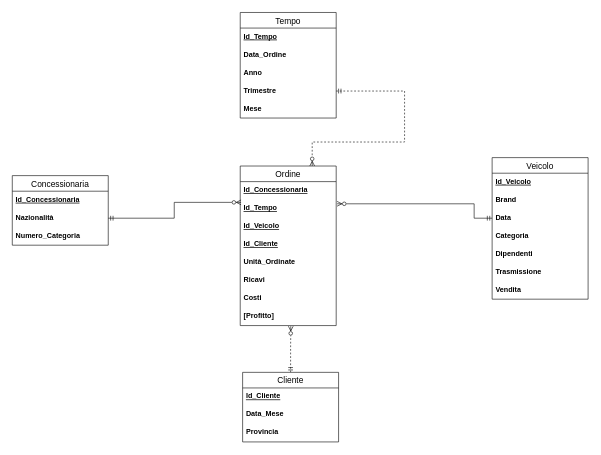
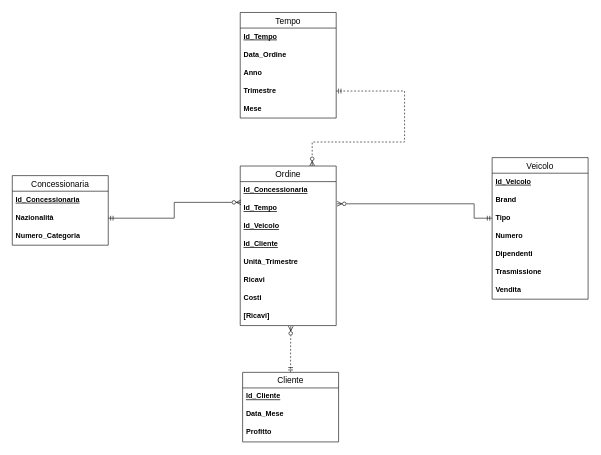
  <mxCell id="0" />
  <mxCell id="1" parent="0" />
  <mxCell id="2" value="Ordine" style="swimlane;fontStyle=0;childLayout=stackLayout;horizontal=1;startSize=26;horizontalStack=0;resizeParent=1;resizeParentMax=0;resizeLast=0;collapsible=1;marginBottom=0;align=center;fontSize=14;" parent="1" vertex="1"><mxGeometry x="400" y="276" width="160" height="266" as="geometry" /></mxCell>
  <mxCell id="3" value="Id_Concessionaria" style="text;strokeColor=none;fillColor=none;spacingLeft=4;spacingRight=4;overflow=hidden;rotatable=0;points=[[0,0.5],[1,0.5]];portConstraint=eastwest;fontSize=12;fontStyle=5" parent="2" vertex="1"><mxGeometry y="26" width="160" height="30" as="geometry" /></mxCell>
  <mxCell id="4" value="Id_Tempo" style="text;strokeColor=none;fillColor=none;spacingLeft=4;spacingRight=4;overflow=hidden;rotatable=0;points=[[0,0.5],[1,0.5]];portConstraint=eastwest;fontSize=12;fontStyle=5" parent="2" vertex="1"><mxGeometry y="56" width="160" height="30" as="geometry" /></mxCell>
  <mxCell id="5" value="Id_Veicolo" style="text;strokeColor=none;fillColor=none;spacingLeft=4;spacingRight=4;overflow=hidden;rotatable=0;points=[[0,0.5],[1,0.5]];portConstraint=eastwest;fontSize=12;fontStyle=5" parent="2" vertex="1"><mxGeometry y="86" width="160" height="30" as="geometry" /></mxCell>
  <mxCell id="6" value="Id_Cliente" style="text;strokeColor=none;fillColor=none;spacingLeft=4;spacingRight=4;overflow=hidden;rotatable=0;points=[[0,0.5],[1,0.5]];portConstraint=eastwest;fontSize=12;fontStyle=5" parent="2" vertex="1"><mxGeometry y="116" width="160" height="30" as="geometry" /></mxCell>
- <mxCell id="7" value="Unità_Ordinate" style="text;strokeColor=none;fillColor=none;spacingLeft=4;spacingRight=4;overflow=hidden;rotatable=0;points=[[0,0.5],[1,0.5]];portConstraint=eastwest;fontSize=12;fontStyle=1" parent="2" vertex="1"><mxGeometry y="146" width="160" height="30" as="geometry" /></mxCell>
+ <mxCell id="7" value="Unità_Trimestre" style="text;strokeColor=none;fillColor=none;spacingLeft=4;spacingRight=4;overflow=hidden;rotatable=0;points=[[0,0.5],[1,0.5]];portConstraint=eastwest;fontSize=12;fontStyle=1" parent="2" vertex="1"><mxGeometry y="146" width="160" height="30" as="geometry" /></mxCell>
  <mxCell id="8" value="Ricavi" style="text;strokeColor=none;fillColor=none;spacingLeft=4;spacingRight=4;overflow=hidden;rotatable=0;points=[[0,0.5],[1,0.5]];portConstraint=eastwest;fontSize=12;fontStyle=1" parent="2" vertex="1"><mxGeometry y="176" width="160" height="30" as="geometry" /></mxCell>
  <mxCell id="9" value="Costi" style="text;strokeColor=none;fillColor=none;spacingLeft=4;spacingRight=4;overflow=hidden;rotatable=0;points=[[0,0.5],[1,0.5]];portConstraint=eastwest;fontSize=12;fontStyle=1" vertex="1" parent="2"><mxGeometry y="206" width="160" height="30" as="geometry" /></mxCell>
- <mxCell id="10" value="[Profitto]" style="text;strokeColor=none;fillColor=none;spacingLeft=4;spacingRight=4;overflow=hidden;rotatable=0;points=[[0,0.5],[1,0.5]];portConstraint=eastwest;fontSize=12;fontStyle=1" vertex="1" parent="2"><mxGeometry y="236" width="160" height="30" as="geometry" /></mxCell>
+ <mxCell id="10" value="[Ricavi]" style="text;strokeColor=none;fillColor=none;spacingLeft=4;spacingRight=4;overflow=hidden;rotatable=0;points=[[0,0.5],[1,0.5]];portConstraint=eastwest;fontSize=12;fontStyle=1" vertex="1" parent="2"><mxGeometry y="236" width="160" height="30" as="geometry" /></mxCell>
  <mxCell id="11" value="Veicolo" style="swimlane;fontStyle=0;childLayout=stackLayout;horizontal=1;startSize=26;horizontalStack=0;resizeParent=1;resizeParentMax=0;resizeLast=0;collapsible=1;marginBottom=0;align=center;fontSize=14;" parent="1" vertex="1"><mxGeometry x="820" y="262" width="160" height="236" as="geometry" /></mxCell>
  <mxCell id="12" value="Id_Veicolo" style="text;strokeColor=none;fillColor=none;spacingLeft=4;spacingRight=4;overflow=hidden;rotatable=0;points=[[0,0.5],[1,0.5]];portConstraint=eastwest;fontSize=12;fontStyle=5" parent="11" vertex="1"><mxGeometry y="26" width="160" height="30" as="geometry" /></mxCell>
  <mxCell id="13" value="Brand" style="text;strokeColor=none;fillColor=none;spacingLeft=4;spacingRight=4;overflow=hidden;rotatable=0;points=[[0,0.5],[1,0.5]];portConstraint=eastwest;fontSize=12;fontStyle=1" parent="11" vertex="1"><mxGeometry y="56" width="160" height="30" as="geometry" /></mxCell>
- <mxCell id="14" value="Data" style="text;strokeColor=none;fillColor=none;spacingLeft=4;spacingRight=4;overflow=hidden;rotatable=0;points=[[0,0.5],[1,0.5]];portConstraint=eastwest;fontSize=12;fontStyle=1" parent="11" vertex="1"><mxGeometry y="86" width="160" height="30" as="geometry" /></mxCell>
- <mxCell id="15" value="Categoria" style="text;strokeColor=none;fillColor=none;spacingLeft=4;spacingRight=4;overflow=hidden;rotatable=0;points=[[0,0.5],[1,0.5]];portConstraint=eastwest;fontSize=12;fontStyle=1" vertex="1" parent="11"><mxGeometry y="116" width="160" height="30" as="geometry" /></mxCell>
+ <mxCell id="14" value="Tipo" style="text;strokeColor=none;fillColor=none;spacingLeft=4;spacingRight=4;overflow=hidden;rotatable=0;points=[[0,0.5],[1,0.5]];portConstraint=eastwest;fontSize=12;fontStyle=1" parent="11" vertex="1"><mxGeometry y="86" width="160" height="30" as="geometry" /></mxCell>
+ <mxCell id="15" value="Numero" style="text;strokeColor=none;fillColor=none;spacingLeft=4;spacingRight=4;overflow=hidden;rotatable=0;points=[[0,0.5],[1,0.5]];portConstraint=eastwest;fontSize=12;fontStyle=1" vertex="1" parent="11"><mxGeometry y="116" width="160" height="30" as="geometry" /></mxCell>
  <mxCell id="16" value="Dipendenti" style="text;strokeColor=none;fillColor=none;spacingLeft=4;spacingRight=4;overflow=hidden;rotatable=0;points=[[0,0.5],[1,0.5]];portConstraint=eastwest;fontSize=12;fontStyle=1" vertex="1" parent="11"><mxGeometry y="146" width="160" height="30" as="geometry" /></mxCell>
  <mxCell id="17" value="Trasmissione" style="text;strokeColor=none;fillColor=none;spacingLeft=4;spacingRight=4;overflow=hidden;rotatable=0;points=[[0,0.5],[1,0.5]];portConstraint=eastwest;fontSize=12;fontStyle=1" vertex="1" parent="11"><mxGeometry y="176" width="160" height="30" as="geometry" /></mxCell>
  <mxCell id="18" value="Vendita" style="text;strokeColor=none;fillColor=none;spacingLeft=4;spacingRight=4;overflow=hidden;rotatable=0;points=[[0,0.5],[1,0.5]];portConstraint=eastwest;fontSize=12;fontStyle=1" vertex="1" parent="11"><mxGeometry y="206" width="160" height="30" as="geometry" /></mxCell>
  <mxCell id="19" value="Concessionaria" style="swimlane;fontStyle=0;childLayout=stackLayout;horizontal=1;startSize=26;horizontalStack=0;resizeParent=1;resizeParentMax=0;resizeLast=0;collapsible=1;marginBottom=0;align=center;fontSize=14;" parent="1" vertex="1"><mxGeometry x="20" y="292" width="160" height="116" as="geometry" /></mxCell>
  <mxCell id="20" value="Id_Concessionaria" style="text;strokeColor=none;fillColor=none;spacingLeft=4;spacingRight=4;overflow=hidden;rotatable=0;points=[[0,0.5],[1,0.5]];portConstraint=eastwest;fontSize=12;fontStyle=5" parent="19" vertex="1"><mxGeometry y="26" width="160" height="30" as="geometry" /></mxCell>
  <mxCell id="21" value="Nazionalità" style="text;strokeColor=none;fillColor=none;spacingLeft=4;spacingRight=4;overflow=hidden;rotatable=0;points=[[0,0.5],[1,0.5]];portConstraint=eastwest;fontSize=12;fontStyle=1" parent="19" vertex="1"><mxGeometry y="56" width="160" height="30" as="geometry" /></mxCell>
  <mxCell id="22" value="Numero_Categoria" style="text;strokeColor=none;fillColor=none;spacingLeft=4;spacingRight=4;overflow=hidden;rotatable=0;points=[[0,0.5],[1,0.5]];portConstraint=eastwest;fontSize=12;fontStyle=1" parent="19" vertex="1"><mxGeometry y="86" width="160" height="30" as="geometry" /></mxCell>
  <mxCell id="23" value="Tempo" style="swimlane;fontStyle=0;childLayout=stackLayout;horizontal=1;startSize=26;horizontalStack=0;resizeParent=1;resizeParentMax=0;resizeLast=0;collapsible=1;marginBottom=0;align=center;fontSize=14;" parent="1" vertex="1"><mxGeometry x="400" y="20" width="160" height="176" as="geometry" /></mxCell>
  <mxCell id="24" value="Id_Tempo" style="text;strokeColor=none;fillColor=none;spacingLeft=4;spacingRight=4;overflow=hidden;rotatable=0;points=[[0,0.5],[1,0.5]];portConstraint=eastwest;fontSize=12;fontStyle=5" parent="23" vertex="1"><mxGeometry y="26" width="160" height="30" as="geometry" /></mxCell>
  <mxCell id="25" value="Data_Ordine" style="text;strokeColor=none;fillColor=none;spacingLeft=4;spacingRight=4;overflow=hidden;rotatable=0;points=[[0,0.5],[1,0.5]];portConstraint=eastwest;fontSize=12;fontStyle=1" parent="23" vertex="1"><mxGeometry y="56" width="160" height="30" as="geometry" /></mxCell>
  <mxCell id="26" value="Anno" style="text;strokeColor=none;fillColor=none;spacingLeft=4;spacingRight=4;overflow=hidden;rotatable=0;points=[[0,0.5],[1,0.5]];portConstraint=eastwest;fontSize=12;fontStyle=1" parent="23" vertex="1"><mxGeometry y="86" width="160" height="30" as="geometry" /></mxCell>
  <mxCell id="27" value="Trimestre" style="text;strokeColor=none;fillColor=none;spacingLeft=4;spacingRight=4;overflow=hidden;rotatable=0;points=[[0,0.5],[1,0.5]];portConstraint=eastwest;fontSize=12;fontStyle=1" parent="23" vertex="1"><mxGeometry y="116" width="160" height="30" as="geometry" /></mxCell>
  <mxCell id="28" value="Mese" style="text;strokeColor=none;fillColor=none;spacingLeft=4;spacingRight=4;overflow=hidden;rotatable=0;points=[[0,0.5],[1,0.5]];portConstraint=eastwest;fontSize=12;fontStyle=1" parent="23" vertex="1"><mxGeometry y="146" width="160" height="30" as="geometry" /></mxCell>
  <mxCell id="29" style="edgeStyle=orthogonalEdgeStyle;rounded=0;orthogonalLoop=1;jettySize=auto;html=1;startArrow=ERmandOne;startFill=0;endArrow=ERzeroToMany;endFill=0;exitX=1;exitY=0.5;exitDx=0;exitDy=0;entryX=0.75;entryY=0;entryDx=0;entryDy=0;dashed=1;" parent="1" edge="1" target="2" source="27"><mxGeometry relative="1" as="geometry"><mxPoint x="480" y="248" as="sourcePoint" /><mxPoint x="480" y="332" as="targetPoint" /><Array as="points"><mxPoint x="674" y="151" /><mxPoint x="674" y="236" /><mxPoint x="520" y="236" /></Array></mxGeometry></mxCell>
  <mxCell id="30" style="edgeStyle=orthogonalEdgeStyle;rounded=0;orthogonalLoop=1;jettySize=auto;html=1;exitX=1;exitY=0.5;exitDx=0;exitDy=0;entryX=0.009;entryY=0.153;entryDx=0;entryDy=0;entryPerimeter=0;endArrow=ERzeroToMany;endFill=0;startArrow=ERmandOne;startFill=0;" parent="1" source="21" target="4" edge="1"><mxGeometry relative="1" as="geometry" /></mxCell>
  <mxCell id="31" style="edgeStyle=orthogonalEdgeStyle;rounded=0;orthogonalLoop=1;jettySize=auto;html=1;entryX=1.009;entryY=0.233;entryDx=0;entryDy=0;entryPerimeter=0;startArrow=ERmandOne;startFill=0;endArrow=ERzeroToMany;endFill=0;exitX=0;exitY=0.5;exitDx=0;exitDy=0;" parent="1" source="14" target="4" edge="1"><mxGeometry relative="1" as="geometry"><mxPoint x="790" y="363" as="sourcePoint" /><Array as="points"><mxPoint x="790" y="363" /><mxPoint x="790" y="339" /></Array></mxGeometry></mxCell>
  <mxCell id="32" style="edgeStyle=orthogonalEdgeStyle;rounded=0;orthogonalLoop=1;jettySize=auto;html=1;exitX=0.5;exitY=0;exitDx=0;exitDy=0;startArrow=ERmandOne;startFill=0;endArrow=ERzeroToMany;endFill=0;entryX=0.527;entryY=1.033;entryDx=0;entryDy=0;entryPerimeter=0;dashed=1;" edge="1" parent="1" source="33" target="10"><mxGeometry relative="1" as="geometry"><mxPoint x="474" y="599" as="targetPoint" /></mxGeometry></mxCell>
  <mxCell id="33" value="Cliente" style="swimlane;fontStyle=0;childLayout=stackLayout;horizontal=1;startSize=26;horizontalStack=0;resizeParent=1;resizeParentMax=0;resizeLast=0;collapsible=1;marginBottom=0;align=center;fontSize=14;" parent="1" vertex="1"><mxGeometry x="404" y="620" width="160" height="116" as="geometry" /></mxCell>
  <mxCell id="34" value="Id_Cliente" style="text;strokeColor=none;fillColor=none;spacingLeft=4;spacingRight=4;overflow=hidden;rotatable=0;points=[[0,0.5],[1,0.5]];portConstraint=eastwest;fontSize=12;fontStyle=5" parent="33" vertex="1"><mxGeometry y="26" width="160" height="30" as="geometry" /></mxCell>
  <mxCell id="35" value="Data_Mese" style="text;strokeColor=none;fillColor=none;spacingLeft=4;spacingRight=4;overflow=hidden;rotatable=0;points=[[0,0.5],[1,0.5]];portConstraint=eastwest;fontSize=12;fontStyle=1" parent="33" vertex="1"><mxGeometry y="56" width="160" height="30" as="geometry" /></mxCell>
- <mxCell id="36" value="Provincia" style="text;strokeColor=none;fillColor=none;spacingLeft=4;spacingRight=4;overflow=hidden;rotatable=0;points=[[0,0.5],[1,0.5]];portConstraint=eastwest;fontSize=12;fontStyle=1" parent="33" vertex="1"><mxGeometry y="86" width="160" height="30" as="geometry" /></mxCell>
+ <mxCell id="36" value="Profitto" style="text;strokeColor=none;fillColor=none;spacingLeft=4;spacingRight=4;overflow=hidden;rotatable=0;points=[[0,0.5],[1,0.5]];portConstraint=eastwest;fontSize=12;fontStyle=1" parent="33" vertex="1"><mxGeometry y="86" width="160" height="30" as="geometry" /></mxCell>
